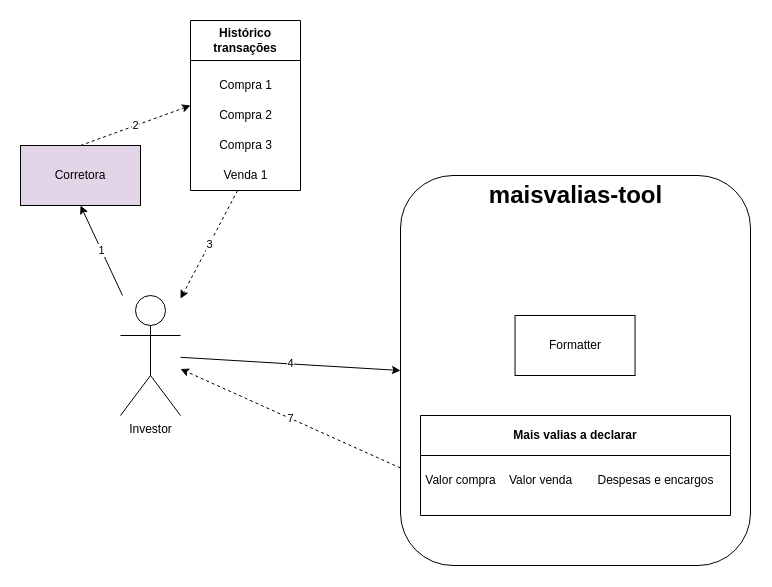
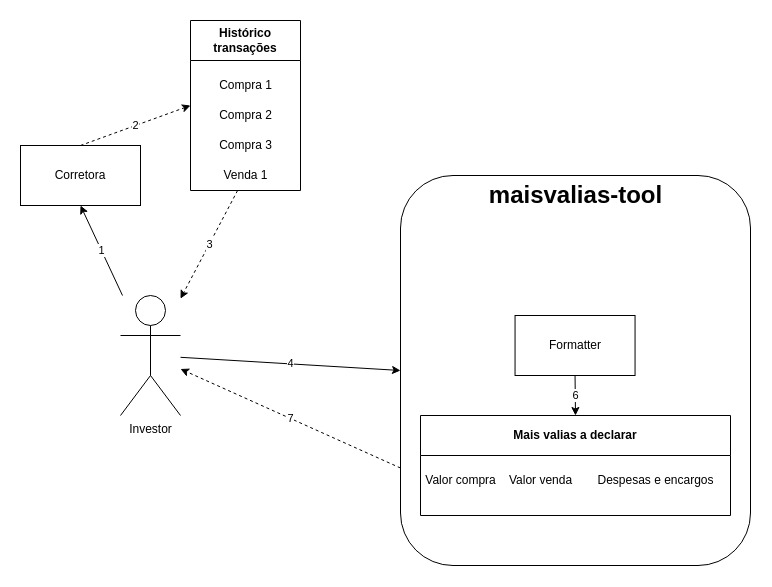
  <mxCell id="0" />
  <mxCell id="1" parent="0" />
  <mxCell id="2" value="" style="group" vertex="1" connectable="0" parent="1"><mxGeometry x="400" y="175" width="350" height="390" as="geometry" /></mxCell>
  <mxCell id="3" value="" style="rounded=1;whiteSpace=wrap;html=1;movable=1;resizable=1;rotatable=1;deletable=1;editable=1;locked=0;connectable=1;" vertex="1" parent="2"><mxGeometry width="350" height="390" as="geometry" /></mxCell>
  <mxCell id="4" value="maisvalias-tool" style="text;strokeColor=none;fillColor=none;html=1;fontSize=24;fontStyle=1;verticalAlign=middle;align=center;movable=1;resizable=1;rotatable=1;deletable=1;editable=1;locked=0;connectable=1;" vertex="1" parent="2"><mxGeometry x="153.785" y="10.002" width="42.424" height="20.769" as="geometry" /></mxCell>
+ <mxCell id="5" value="6" style="edgeStyle=none;html=1;exitX=0.5;exitY=1;exitDx=0;exitDy=0;entryX=0.5;entryY=0;entryDx=0;entryDy=0;" edge="1" parent="2" source="6" target="7"><mxGeometry relative="1" as="geometry" /></mxCell>
  <mxCell id="6" value="Formatter" style="rounded=0;whiteSpace=wrap;html=1;" vertex="1" parent="2"><mxGeometry x="114.55" y="140" width="120" height="60" as="geometry" /></mxCell>
  <mxCell id="7" value="Mais valias a declarar" style="swimlane;whiteSpace=wrap;html=1;startSize=40;" vertex="1" parent="2"><mxGeometry x="20" y="240" width="310" height="100" as="geometry" /></mxCell>
  <mxCell id="8" value="Valor compra" style="text;html=1;align=center;verticalAlign=middle;resizable=0;points=[];autosize=1;strokeColor=none;fillColor=none;" vertex="1" parent="2"><mxGeometry x="15" y="290" width="90" height="30" as="geometry" /></mxCell>
  <mxCell id="9" value="Valor venda" style="text;html=1;align=center;verticalAlign=middle;resizable=0;points=[];autosize=1;strokeColor=none;fillColor=none;" vertex="1" parent="2"><mxGeometry x="95" y="290" width="90" height="30" as="geometry" /></mxCell>
  <mxCell id="10" value="Despesas e encargos" style="text;html=1;align=center;verticalAlign=middle;resizable=0;points=[];autosize=1;strokeColor=none;fillColor=none;" vertex="1" parent="2"><mxGeometry x="185" y="290" width="140" height="30" as="geometry" /></mxCell>
  <mxCell id="11" value="Investor" style="shape=umlActor;verticalLabelPosition=bottom;verticalAlign=top;html=1;outlineConnect=0;" vertex="1" parent="1"><mxGeometry x="120" y="295" width="60" height="120" as="geometry" /></mxCell>
  <mxCell id="12" value="Histórico transações" style="swimlane;whiteSpace=wrap;html=1;startSize=40;" vertex="1" parent="1"><mxGeometry x="190" y="20" width="110" height="170" as="geometry" /></mxCell>
  <mxCell id="13" value="Compra 1" style="text;html=1;align=center;verticalAlign=middle;resizable=0;points=[];autosize=1;strokeColor=none;fillColor=none;" vertex="1" parent="12"><mxGeometry x="15" y="50" width="80" height="30" as="geometry" /></mxCell>
  <mxCell id="14" value="Compra 2" style="text;html=1;align=center;verticalAlign=middle;resizable=0;points=[];autosize=1;strokeColor=none;fillColor=none;" vertex="1" parent="12"><mxGeometry x="15" y="80" width="80" height="30" as="geometry" /></mxCell>
  <mxCell id="15" value="Compra 3" style="text;html=1;align=center;verticalAlign=middle;resizable=0;points=[];autosize=1;strokeColor=none;fillColor=none;" vertex="1" parent="12"><mxGeometry x="15" y="110" width="80" height="30" as="geometry" /></mxCell>
  <mxCell id="16" value="Venda 1" style="text;html=1;align=center;verticalAlign=middle;resizable=0;points=[];autosize=1;strokeColor=none;fillColor=none;" vertex="1" parent="12"><mxGeometry x="20" y="140" width="70" height="30" as="geometry" /></mxCell>
- <mxCell id="17" value="Corretora" style="rounded=0;whiteSpace=wrap;html=1;fillColor=#e1d5e7;" vertex="1" parent="1"><mxGeometry x="20" y="145" width="120" height="60" as="geometry" /></mxCell>
+ <mxCell id="17" value="Corretora" style="rounded=0;whiteSpace=wrap;html=1;" vertex="1" parent="1"><mxGeometry x="20" y="145" width="120" height="60" as="geometry" /></mxCell>
  <mxCell id="18" value="1" style="endArrow=classic;html=1;entryX=0.5;entryY=1;entryDx=0;entryDy=0;" edge="1" parent="1" source="11" target="17"><mxGeometry width="50" height="50" relative="1" as="geometry"><mxPoint x="100" y="215" as="sourcePoint" /><mxPoint x="100" y="235.711" as="targetPoint" /><Array as="points" /></mxGeometry></mxCell>
  <mxCell id="19" value="2" style="endArrow=classic;html=1;exitX=0.5;exitY=0;exitDx=0;exitDy=0;entryX=0;entryY=0.5;entryDx=0;entryDy=0;dashed=1;" edge="1" parent="1" source="17" target="12"><mxGeometry width="50" height="50" relative="1" as="geometry"><mxPoint x="390" y="335" as="sourcePoint" /><mxPoint x="440" y="285" as="targetPoint" /></mxGeometry></mxCell>
  <mxCell id="20" value="4" style="endArrow=classic;html=1;entryX=0;entryY=0.5;entryDx=0;entryDy=0;" edge="1" parent="1" source="11" target="3"><mxGeometry width="50" height="50" relative="1" as="geometry"><mxPoint x="390" y="335" as="sourcePoint" /><mxPoint x="440" y="285" as="targetPoint" /></mxGeometry></mxCell>
  <mxCell id="21" value="7" style="edgeStyle=none;html=1;exitX=0;exitY=0.75;exitDx=0;exitDy=0;dashed=1;" edge="1" parent="1" source="3" target="11"><mxGeometry relative="1" as="geometry"><Array as="points" /></mxGeometry></mxCell>
  <mxCell id="22" value="3" style="edgeStyle=none;html=1;dashed=1;" edge="1" parent="1" source="16" target="11"><mxGeometry relative="1" as="geometry"><mxPoint x="160" y="255" as="targetPoint" /></mxGeometry></mxCell>
